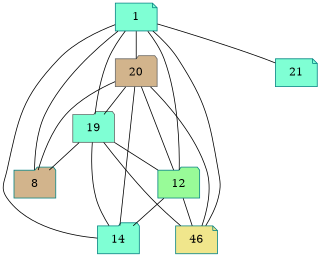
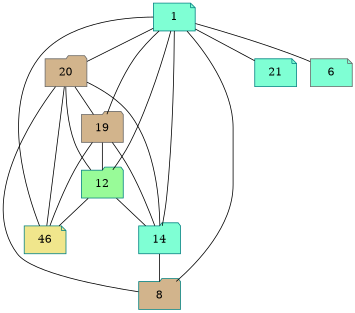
  strict graph {
    node [color=teal fillcolor=aquamarine shape=folder style=filled]
-   19 [color=gray40]
+   19 [color=gray40 fillcolor=tan]
    n2 [fillcolor=khaki label=46 shape=note]
    12 [fillcolor=palegreen]
    8 [fillcolor=tan]
    14
    20 [color=gray40 fillcolor=tan]
    n7 [label=1 shape=note]
    21 [shape=note]
+   6 [color=gray40 shape=note]
    19 -- n2
    19 -- 12
-   19 -- 8
+   14 -- 8
    19 -- 14
    12 -- n2
    12 -- 14
    20 -- 19
    20 -- n2
    20 -- 12
    20 -- 8
    20 -- 14
    n7 -- 19
    n7 -- n2
    n7 -- 12
    n7 -- 8
    n7 -- 14
    n7 -- 20
    n7 -- 21
+   n7 -- 6
  }
